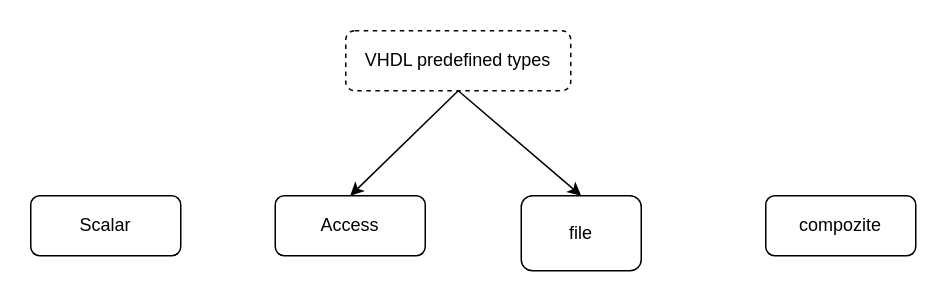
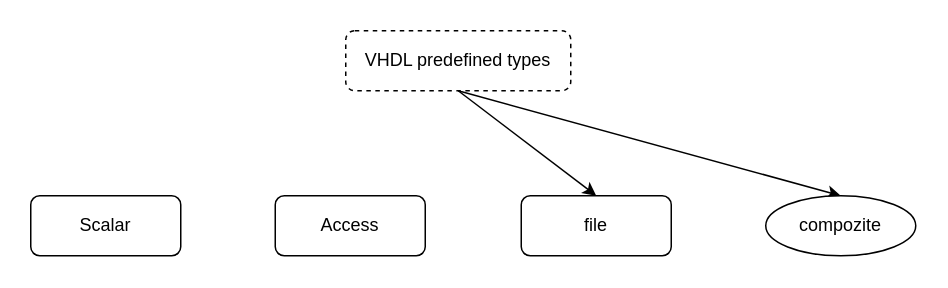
  <mxCell id="0" />
  <mxCell id="1" parent="0" />
- <mxCell id="2" style="edgeStyle=none;rounded=0;orthogonalLoop=1;jettySize=auto;html=1;exitX=0.5;exitY=1;exitDx=0;exitDy=0;entryX=0.5;entryY=0;entryDx=0;entryDy=0;" edge="1" parent="1" source="5" target="7"><mxGeometry relative="1" as="geometry" /></mxCell>
  <mxCell id="3" style="edgeStyle=none;rounded=0;orthogonalLoop=1;jettySize=auto;html=1;exitX=0.5;exitY=1;exitDx=0;exitDy=0;entryX=0.5;entryY=0;entryDx=0;entryDy=0;" edge="1" parent="1" source="5" target="8"><mxGeometry relative="1" as="geometry" /></mxCell>
+ <mxCell id="4" style="edgeStyle=none;rounded=0;orthogonalLoop=1;jettySize=auto;html=1;exitX=0.5;exitY=1;exitDx=0;exitDy=0;entryX=0.5;entryY=0;entryDx=0;entryDy=0;" edge="1" parent="1" source="5" target="9"><mxGeometry relative="1" as="geometry" /></mxCell>
  <mxCell id="5" value="VHDL predefined types" style="rounded=1;whiteSpace=wrap;html=1;fontSize=12;glass=0;strokeWidth=1;shadow=0;dashed=1;" parent="1" vertex="1"><mxGeometry x="230" y="20" width="150" height="40" as="geometry" /></mxCell>
  <mxCell id="6" value="Scalar" style="rounded=1;whiteSpace=wrap;html=1;fontSize=12;glass=0;strokeWidth=1;shadow=0;" vertex="1" parent="1"><mxGeometry x="20" y="130" width="100" height="40" as="geometry" /></mxCell>
  <mxCell id="7" value="Access" style="rounded=1;whiteSpace=wrap;html=1;fontSize=12;glass=0;strokeWidth=1;shadow=0;" vertex="1" parent="1"><mxGeometry x="183" y="130" width="100" height="40" as="geometry" /></mxCell>
- <mxCell id="8" value="file" style="rounded=1;whiteSpace=wrap;html=1;fontSize=12;glass=0;strokeWidth=1;shadow=0;" vertex="1" parent="1"><mxGeometry x="347" y="130" width="80" height="50" as="geometry" /></mxCell>
- <mxCell id="9" value="compozite" style="rounded=1;whiteSpace=wrap;html=1;fontSize=12;glass=0;strokeWidth=1;shadow=0;" vertex="1" parent="1"><mxGeometry x="510" y="130" width="100" height="40" as="geometry" /></mxCell>
+ <mxCell id="8" value="file" style="rounded=1;whiteSpace=wrap;html=1;fontSize=12;glass=0;strokeWidth=1;shadow=0;" vertex="1" parent="1"><mxGeometry x="347" y="130" width="100" height="40" as="geometry" /></mxCell>
+ <mxCell id="9" value="compozite" style="ellipse;whiteSpace=wrap;html=1;fontSize=12;glass=0;strokeWidth=1;shadow=0;" vertex="1" parent="1"><mxGeometry x="510" y="130" width="100" height="40" as="geometry" /></mxCell>
